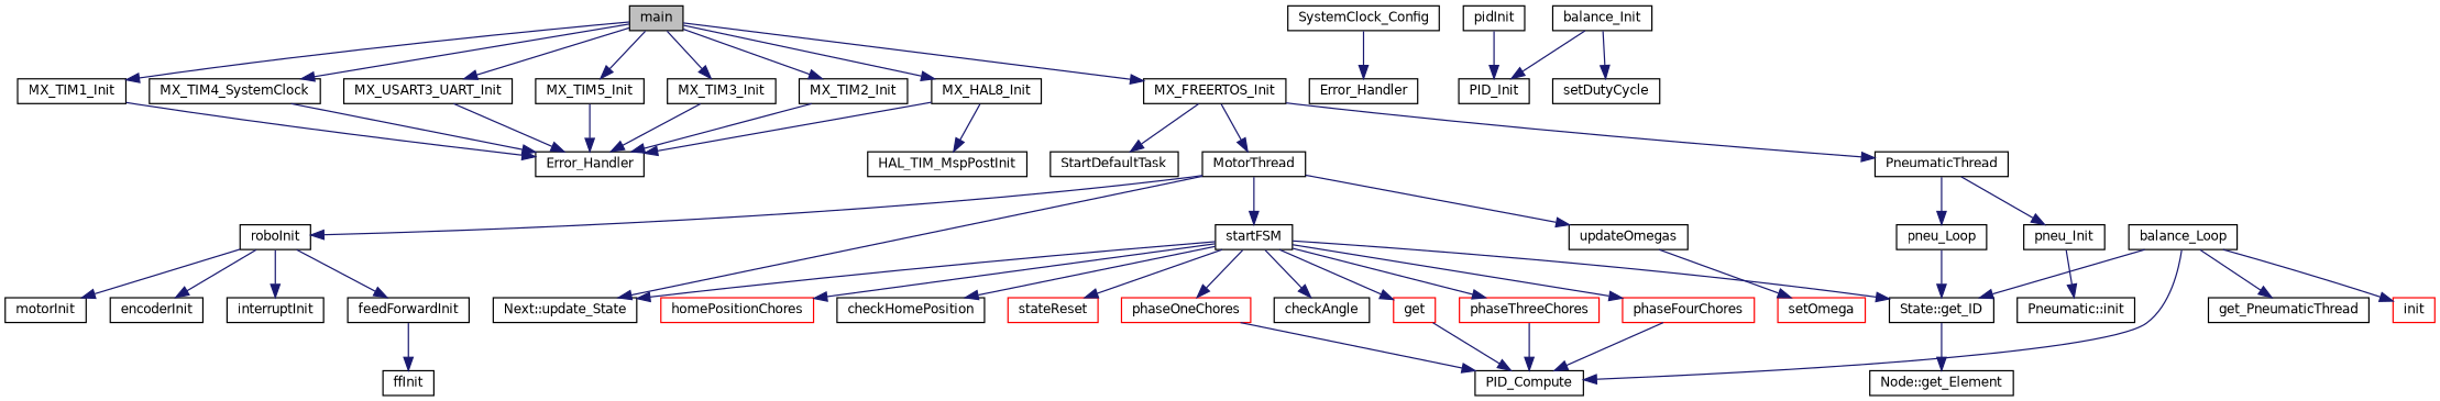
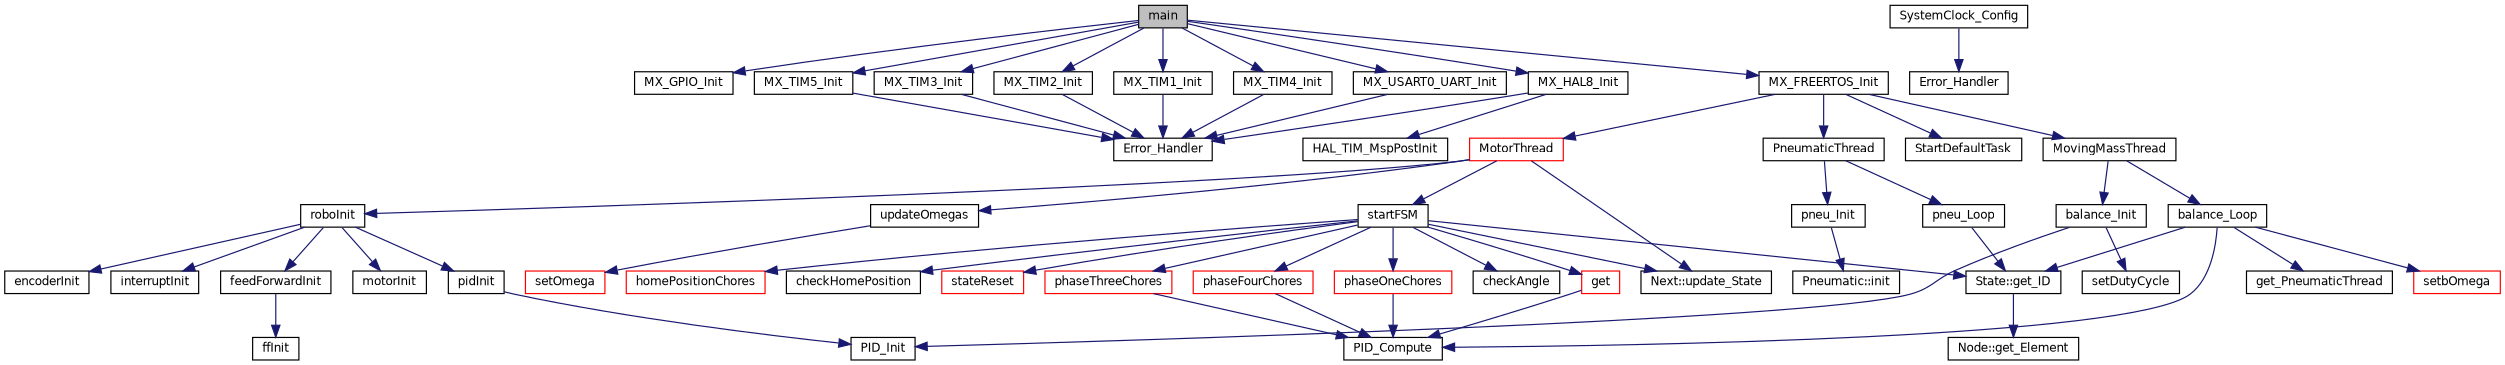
  digraph {
    rankdir=TB
    node [color=black fillcolor=white fontname=Helvetica fontsize=10 shape=record style=filled]
    edge [color=midnightblue fontname=Helvetica fontsize=10 labelfontname=Helvetica labelfontsize=10 style=solid]
    n1 [fillcolor=grey75 fontcolor=black height=0.2 label=main width=0.4]
+   n2 [height=0.2 label=MX_GPIO_Init width=0.4]
    n3 [height=0.2 label=MX_TIM1_Init width=0.4]
-   n4 [height=0.2 label=MX_TIM4_SystemClock width=0.4]
+   n4 [height=0.2 label=MX_TIM4_Init width=0.4]
    n5 [height=0.2 label=MX_HAL8_Init width=0.4]
-   n6 [height=0.2 label=MX_USART3_UART_Init width=0.4]
+   n6 [height=0.2 label=MX_USART0_UART_Init width=0.4]
    n7 [height=0.2 label=MX_TIM5_Init width=0.4]
    n8 [height=0.2 label=MX_TIM3_Init width=0.4]
    n9 [height=0.2 label=MX_TIM2_Init width=0.4]
    n10 [height=0.2 label=MX_FREERTOS_Init width=0.4]
    n11 [height=0.2 label=SystemClock_Config width=0.4]
    n12 [height=0.2 label=Error_Handler width=0.4]
    n13 [height=0.2 label=Error_Handler width=0.4]
    n14 [height=0.2 label=HAL_TIM_MspPostInit width=0.4]
    n15 [height=0.2 label=StartDefaultTask width=0.4]
-   n16 [height=0.2 label=MotorThread width=0.4]
+   n16 [color=red height=0.2 label=MotorThread width=0.4]
    n17 [height=0.2 label=PneumaticThread width=0.4]
+   n18 [height=0.2 label=MovingMassThread width=0.4]
    n19 [height=0.2 label=roboInit width=0.4]
    n20 [height=0.2 label="Next::update_State" width=0.4]
    n21 [height=0.2 label=startFSM width=0.4]
    n22 [height=0.2 label=updateOmegas width=0.4]
    n23 [height=0.2 label=pneu_Init width=0.4]
    n24 [height=0.2 label=pneu_Loop width=0.4]
    n25 [height=0.2 label=balance_Init width=0.4]
    n26 [height=0.2 label=balance_Loop width=0.4]
    n27 [height=0.2 label=pidInit width=0.4]
    n28 [height=0.2 label=motorInit width=0.4]
    n29 [height=0.2 label=encoderInit width=0.4]
    n30 [height=0.2 label=interruptInit width=0.4]
    n31 [height=0.2 label=feedForwardInit width=0.4]
    n32 [height=0.2 label="State::get_ID" width=0.4]
    n33 [color=red height=0.2 label=homePositionChores width=0.4]
    n34 [height=0.2 label=checkHomePosition width=0.4]
    n35 [color=red height=0.2 label=stateReset width=0.4]
    n36 [color=red height=0.2 label=phaseOneChores width=0.4]
    n37 [height=0.2 label=checkAngle width=0.4]
    n38 [color=red height=0.2 label=get width=0.4]
    n39 [color=red height=0.2 label=phaseThreeChores width=0.4]
    n40 [color=red height=0.2 label=phaseFourChores width=0.4]
    n41 [color=red height=0.2 label=setOmega width=0.4]
    n42 [height=0.2 label=PID_Init width=0.4]
    n43 [height=0.2 label=ffInit width=0.4]
    n44 [height=0.2 label="Node::get_Element" width=0.4]
    n45 [height=0.2 label=PID_Compute width=0.4]
    n46 [height=0.2 label="Pneumatic::init" width=0.4]
    n47 [height=0.2 label=setDutyCycle width=0.4]
    n48 [height=0.2 label=get_PneumaticThread width=0.4]
-   n49 [color=red height=0.2 label=init width=0.4]
+   n49 [color=red height=0.2 label=setbOmega width=0.4]
+   n1 -> n2
    n1 -> n3
    n1 -> n4
    n1 -> n5
    n1 -> n6
    n1 -> n7
    n1 -> n8
    n1 -> n9
    n1 -> n10
    n3 -> n13
    n4 -> n13
    n5 -> n13
    n5 -> n14
    n6 -> n13
    n7 -> n13
    n8 -> n13
    n9 -> n13
    n10 -> n15
    n10 -> n16
    n10 -> n17
+   n10 -> n18
    n11 -> n12
    n16 -> n19
    n16 -> n20
    n16 -> n21
    n16 -> n22
    n17 -> n23
    n17 -> n24
+   n18 -> n25
+   n18 -> n26
+   n19 -> n27
    n19 -> n28
    n19 -> n29
    n19 -> n30
    n19 -> n31
    n21 -> n20
    n21 -> n32
    n21 -> n33
    n21 -> n34
    n21 -> n35
    n21 -> n36
    n21 -> n37
    n21 -> n38
    n21 -> n39
    n21 -> n40
    n22 -> n41
    n23 -> n46
    n24 -> n32
    n25 -> n42
    n25 -> n47
    n26 -> n32
    n26 -> n45
    n26 -> n48
    n26 -> n49
    n27 -> n42
    n31 -> n43
    n32 -> n44
    n36 -> n45
    n38 -> n45
    n39 -> n45
    n40 -> n45
  }
